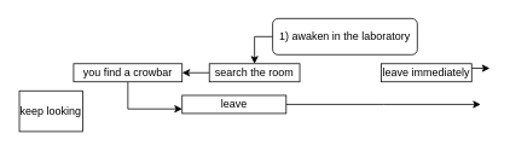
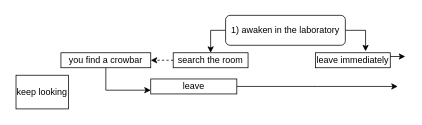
  <mxCell id="0" />
  <mxCell id="1" parent="0" />
  <mxCell id="2" style="edgeStyle=orthogonalEdgeStyle;rounded=0;orthogonalLoop=1;jettySize=auto;html=1;exitX=0;exitY=0.5;exitDx=0;exitDy=0;" edge="1" parent="1" source="4" target="6"><mxGeometry relative="1" as="geometry" /></mxCell>
+ <mxCell id="3" style="edgeStyle=orthogonalEdgeStyle;rounded=0;orthogonalLoop=1;jettySize=auto;html=1;exitX=1;exitY=0.5;exitDx=0;exitDy=0;entryX=0.67;entryY=-0.1;entryDx=0;entryDy=0;entryPerimeter=0;" edge="1" parent="1" source="4" target="8"><mxGeometry relative="1" as="geometry" /></mxCell>
  <mxCell id="4" value="1) awaken in the laboratory" style="rounded=1;whiteSpace=wrap;html=1;fontSize=12;glass=0;strokeWidth=1;shadow=0;" parent="1" vertex="1"><mxGeometry x="300" width="160" height="40" as="geometry" y="20" /></mxCell>
- <mxCell id="5" style="edgeStyle=orthogonalEdgeStyle;rounded=0;orthogonalLoop=1;jettySize=auto;html=1;exitX=0;exitY=0.5;exitDx=0;exitDy=0;entryX=1;entryY=0.5;entryDx=0;entryDy=0;" edge="1" parent="1" source="6" target="10"><mxGeometry relative="1" as="geometry" /></mxCell>
+ <mxCell id="5" style="edgeStyle=orthogonalEdgeStyle;rounded=0;orthogonalLoop=1;jettySize=auto;html=1;exitX=0;exitY=0.5;exitDx=0;exitDy=0;entryX=1;entryY=0.5;entryDx=0;entryDy=0;dashed=1;" edge="1" parent="1" source="6" target="10"><mxGeometry relative="1" as="geometry" /></mxCell>
  <mxCell id="6" value="search the room" style="rounded=0;whiteSpace=wrap;html=1;" vertex="1" parent="1"><mxGeometry x="230" y="70" width="100" height="20" as="geometry" /></mxCell>
  <mxCell id="7" style="edgeStyle=orthogonalEdgeStyle;rounded=0;orthogonalLoop=1;jettySize=auto;html=1;exitX=1;exitY=0.25;exitDx=0;exitDy=0;" edge="1" parent="1" source="8"><mxGeometry relative="1" as="geometry"><mxPoint x="540" y="75" as="targetPoint" /></mxGeometry></mxCell>
  <mxCell id="8" value="leave immediately" style="rounded=0;whiteSpace=wrap;html=1;" vertex="1" parent="1"><mxGeometry x="420" y="70" width="100" height="20" as="geometry" /></mxCell>
  <mxCell id="9" style="edgeStyle=orthogonalEdgeStyle;rounded=0;orthogonalLoop=1;jettySize=auto;html=1;exitX=0.5;exitY=1;exitDx=0;exitDy=0;entryX=0;entryY=0.75;entryDx=0;entryDy=0;" edge="1" parent="1" source="10" target="13"><mxGeometry relative="1" as="geometry" /></mxCell>
  <mxCell id="10" value="you find a crowbar" style="rounded=0;whiteSpace=wrap;html=1;" vertex="1" parent="1"><mxGeometry x="80" y="70" width="120" height="20" as="geometry" /></mxCell>
  <mxCell id="11" value="keep looking" style="rounded=0;whiteSpace=wrap;html=1;" vertex="1" parent="1"><mxGeometry x="20" y="100" width="70" height="45" as="geometry" /></mxCell>
  <mxCell id="12" style="edgeStyle=orthogonalEdgeStyle;rounded=0;orthogonalLoop=1;jettySize=auto;html=1;exitX=1;exitY=0.5;exitDx=0;exitDy=0;" edge="1" parent="1" source="13"><mxGeometry relative="1" as="geometry"><mxPoint x="530" y="115" as="targetPoint" /></mxGeometry></mxCell>
  <mxCell id="13" value="leave" style="rounded=0;whiteSpace=wrap;html=1;" vertex="1" parent="1"><mxGeometry x="200" y="105" width="115" height="20" as="geometry" /></mxCell>
